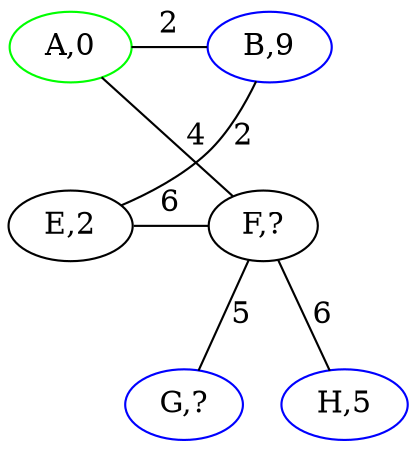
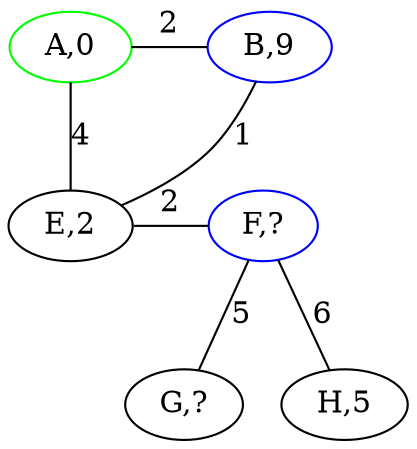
  graph {
    n1 [color=green height=.1 label="A,0" width=.1]
    n2 [color=blue height=.1 label="B,9" width=.1]
    n3 [color=black height=.1 label="E,2" width=.1]
-   n4 [height=.1 label="F,?" width=.1]
-   n5 [height=.1 label="G,?" width=.1 color=blue]
-   n6 [color=blue height=.1 label="H,5" width=.1]
+   n4 [height=.1 label="F,?" width=.1 color=blue]
+   n5 [height=.1 label="G,?" width=.1]
+   n6 [color=black height=.1 label="H,5" width=.1]
    subgraph sub_1 {
      rank=same
      n1
      n2
    }
    subgraph sub_2 {
      rank=same
      n3
      n4
    }
    subgraph sub_3 {
      rank=same
      n5
      n6
    }
    n1 -- n2 [label=2]
-   n1 -- n4 [label=4]
-   n2 -- n3 [label=2]
-   n3 -- n4 [label=6]
+   n1 -- n3 [label=4]
+   n2 -- n3 [label=1]
+   n3 -- n4 [label=2]
    n4 -- n5 [label=5]
    n6 -- n4 [label=6]
  }
